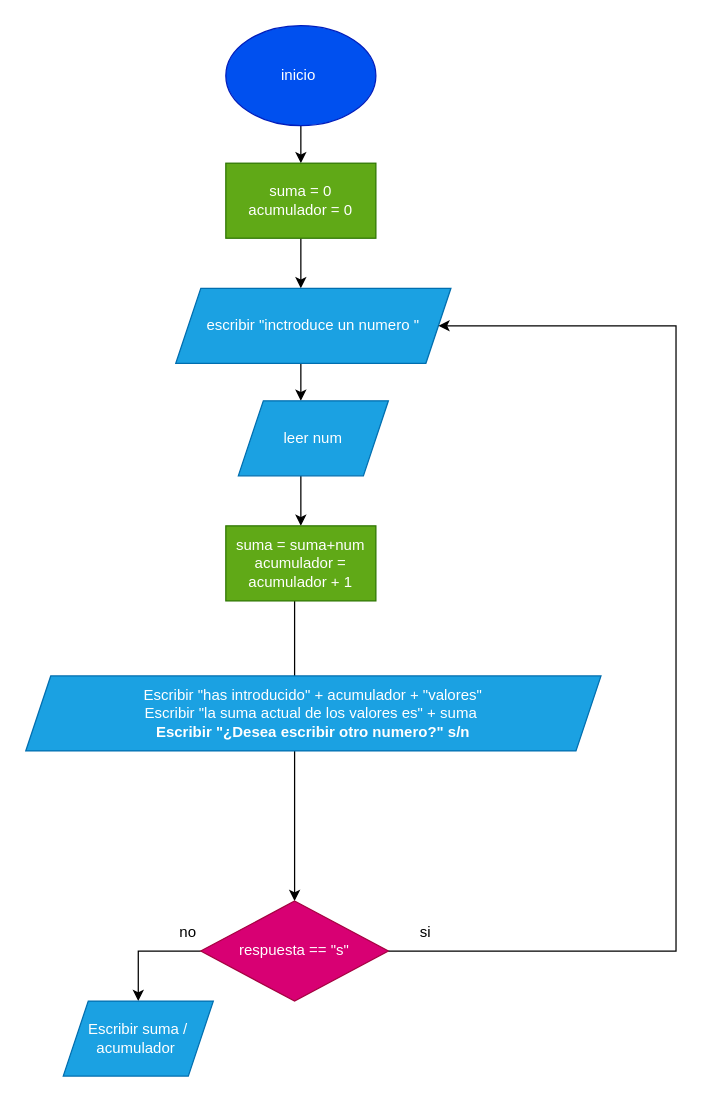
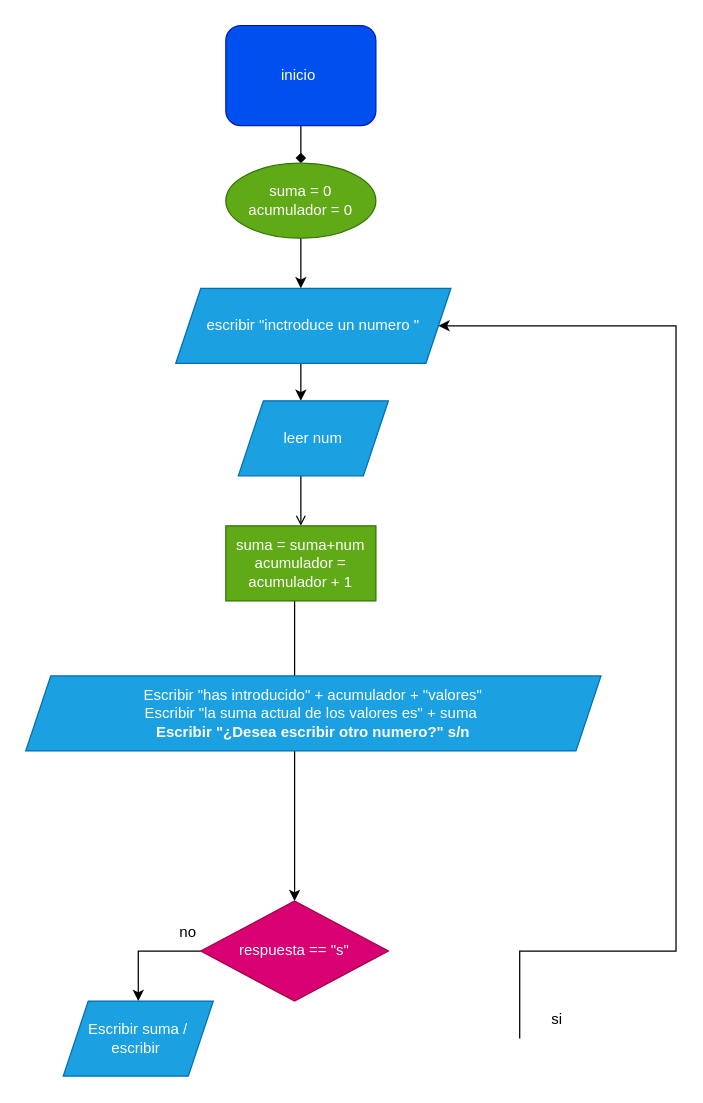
  <mxCell id="0" />
  <mxCell id="1" parent="0" />
- <mxCell id="2" value="" style="edgeStyle=orthogonalEdgeStyle;rounded=0;orthogonalLoop=1;jettySize=auto;html=1;" edge="1" parent="1" source="3" target="5"><mxGeometry relative="1" as="geometry" /></mxCell>
- <mxCell id="3" value="inicio&amp;nbsp;" style="ellipse;whiteSpace=wrap;html=1;fillColor=#0050ef;fontColor=#ffffff;strokeColor=#001DBC;" vertex="1" parent="1"><mxGeometry x="180" y="20" width="120" height="80" as="geometry" /></mxCell>
+ <mxCell id="2" value="" style="edgeStyle=orthogonalEdgeStyle;rounded=0;orthogonalLoop=1;jettySize=auto;html=1;endArrow=diamond;" edge="1" parent="1" source="3" target="5"><mxGeometry relative="1" as="geometry" /></mxCell>
+ <mxCell id="3" value="inicio&amp;nbsp;" style="whiteSpace=wrap;html=1;fillColor=#0050ef;fontColor=#ffffff;strokeColor=#001DBC;rounded=1;" vertex="1" parent="1"><mxGeometry x="180" y="20" width="120" height="80" as="geometry" /></mxCell>
  <mxCell id="4" value="" style="edgeStyle=orthogonalEdgeStyle;rounded=0;orthogonalLoop=1;jettySize=auto;html=1;" edge="1" parent="1" source="5" target="7"><mxGeometry relative="1" as="geometry"><Array as="points"><mxPoint x="240" y="220" /><mxPoint x="240" y="220" /></Array></mxGeometry></mxCell>
- <mxCell id="5" value="suma = 0&lt;br&gt;acumulador = 0" style="rounded=0;whiteSpace=wrap;html=1;fillColor=#60a917;fontColor=#ffffff;strokeColor=#2D7600;" vertex="1" parent="1"><mxGeometry x="180" y="130" width="120" height="60" as="geometry" /></mxCell>
+ <mxCell id="5" value="suma = 0&lt;br&gt;acumulador = 0" style="ellipse;whiteSpace=wrap;html=1;fillColor=#60a917;fontColor=#ffffff;strokeColor=#2D7600;" vertex="1" parent="1"><mxGeometry x="180" y="130" width="120" height="60" as="geometry" /></mxCell>
  <mxCell id="6" value="" style="edgeStyle=orthogonalEdgeStyle;rounded=0;orthogonalLoop=1;jettySize=auto;html=1;" edge="1" parent="1" source="7" target="10"><mxGeometry relative="1" as="geometry"><Array as="points"><mxPoint x="240" y="310" /><mxPoint x="240" y="310" /></Array></mxGeometry></mxCell>
  <mxCell id="7" value="escribir &quot;inctroduce un numero &quot;" style="shape=parallelogram;perimeter=parallelogramPerimeter;whiteSpace=wrap;html=1;fixedSize=1;fillColor=#1ba1e2;fontColor=#ffffff;strokeColor=#006EAF;" vertex="1" parent="1"><mxGeometry x="140" y="230" width="220" height="60" as="geometry" /></mxCell>
  <mxCell id="8" value="" style="edgeStyle=orthogonalEdgeStyle;rounded=0;orthogonalLoop=1;jettySize=auto;html=1;" edge="1" parent="1" target="12"><mxGeometry relative="1" as="geometry"><mxPoint x="235" y="480" as="sourcePoint" /><Array as="points"><mxPoint x="235" y="490" /><mxPoint x="235" y="490" /></Array></mxGeometry></mxCell>
- <mxCell id="9" value="" style="edgeStyle=orthogonalEdgeStyle;rounded=0;orthogonalLoop=1;jettySize=auto;html=1;" edge="1" parent="1" source="10" target="17"><mxGeometry relative="1" as="geometry"><Array as="points"><mxPoint x="240" y="390" /><mxPoint x="240" y="390" /></Array></mxGeometry></mxCell>
+ <mxCell id="9" value="" style="edgeStyle=orthogonalEdgeStyle;rounded=0;orthogonalLoop=1;jettySize=auto;html=1;endArrow=open;" edge="1" parent="1" source="10" target="17"><mxGeometry relative="1" as="geometry"><Array as="points"><mxPoint x="240" y="390" /><mxPoint x="240" y="390" /></Array></mxGeometry></mxCell>
  <mxCell id="10" value="leer num" style="shape=parallelogram;perimeter=parallelogramPerimeter;whiteSpace=wrap;html=1;fixedSize=1;fillColor=#1ba1e2;fontColor=#ffffff;strokeColor=#006EAF;" vertex="1" parent="1"><mxGeometry x="190" y="320" width="120" height="60" as="geometry" /></mxCell>
  <mxCell id="11" style="edgeStyle=orthogonalEdgeStyle;rounded=0;orthogonalLoop=1;jettySize=auto;html=1;exitX=0;exitY=0.5;exitDx=0;exitDy=0;entryX=0.5;entryY=0;entryDx=0;entryDy=0;" edge="1" parent="1" source="12" target="13"><mxGeometry relative="1" as="geometry" /></mxCell>
  <mxCell id="12" value="respuesta == &quot;s&quot;" style="rhombus;whiteSpace=wrap;html=1;fillColor=#d80073;fontColor=#ffffff;strokeColor=#A50040;" vertex="1" parent="1"><mxGeometry x="160" y="720" width="150" height="80" as="geometry" /></mxCell>
- <mxCell id="13" value="Escribir suma / acumulador&amp;nbsp;" style="shape=parallelogram;perimeter=parallelogramPerimeter;whiteSpace=wrap;html=1;fixedSize=1;fillColor=#1ba1e2;fontColor=#ffffff;strokeColor=#006EAF;" vertex="1" parent="1"><mxGeometry x="50" y="800" width="120" height="60" as="geometry" /></mxCell>
+ <mxCell id="13" value="Escribir suma / escribir&amp;nbsp;" style="shape=parallelogram;perimeter=parallelogramPerimeter;whiteSpace=wrap;html=1;fixedSize=1;fillColor=#1ba1e2;fontColor=#ffffff;strokeColor=#006EAF;" vertex="1" parent="1"><mxGeometry x="50" y="800" width="120" height="60" as="geometry" /></mxCell>
  <mxCell id="14" value="no" style="text;html=1;strokeColor=none;fillColor=none;align=center;verticalAlign=middle;whiteSpace=wrap;rounded=0;" vertex="1" parent="1"><mxGeometry x="120" y="730" width="60" height="30" as="geometry" /></mxCell>
  <mxCell id="15" style="edgeStyle=orthogonalEdgeStyle;rounded=0;orthogonalLoop=1;jettySize=auto;html=1;exitX=0;exitY=1;exitDx=0;exitDy=0;entryX=1;entryY=0.5;entryDx=0;entryDy=0;" edge="1" parent="1" source="16" target="7"><mxGeometry relative="1" as="geometry"><Array as="points"><mxPoint x="540" y="760" /><mxPoint x="540" y="260" /></Array></mxGeometry></mxCell>
- <mxCell id="16" value="si" style="text;html=1;strokeColor=none;fillColor=none;align=center;verticalAlign=middle;whiteSpace=wrap;rounded=0;" vertex="1" parent="1"><mxGeometry x="310" y="730" width="60" height="30" as="geometry" /></mxCell>
+ <mxCell id="16" value="si" style="text;html=1;strokeColor=none;fillColor=none;align=center;verticalAlign=middle;whiteSpace=wrap;rounded=0;" vertex="1" parent="1"><mxGeometry x="415" y="800" width="60" height="30" as="geometry" /></mxCell>
  <mxCell id="17" value="suma = suma+num&lt;br&gt;acumulador = acumulador + 1" style="whiteSpace=wrap;html=1;fillColor=#60a917;fontColor=#ffffff;strokeColor=#2D7600;" vertex="1" parent="1"><mxGeometry x="180" y="420" width="120" height="60" as="geometry" /></mxCell>
  <mxCell id="18" value="Escribir &quot;has introducido&quot; + acumulador + &quot;valores&quot;&lt;br&gt;Escribir &quot;la suma actual de los valores es&quot; + suma&amp;nbsp;&lt;br&gt;&lt;b&gt;Escribir &quot;¿Desea escribir otro numero?&quot; s/n&lt;/b&gt;" style="shape=parallelogram;perimeter=parallelogramPerimeter;whiteSpace=wrap;html=1;fixedSize=1;fillColor=#1ba1e2;fontColor=#ffffff;strokeColor=#006EAF;" vertex="1" parent="1"><mxGeometry x="20" y="540" width="460" height="60" as="geometry" /></mxCell>
